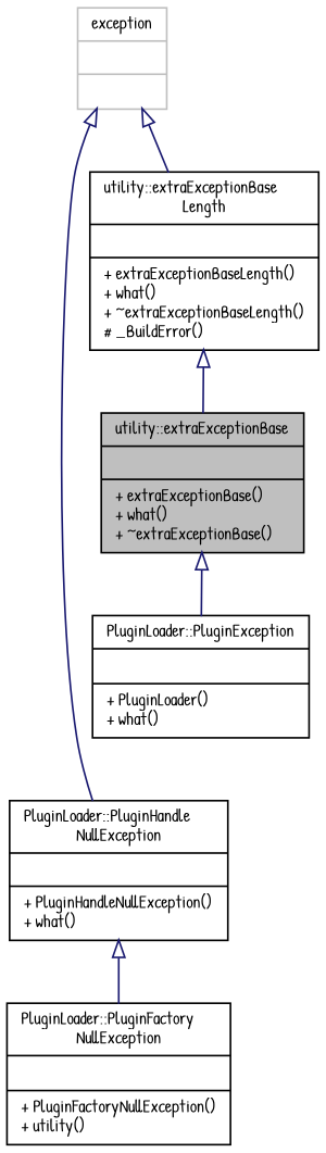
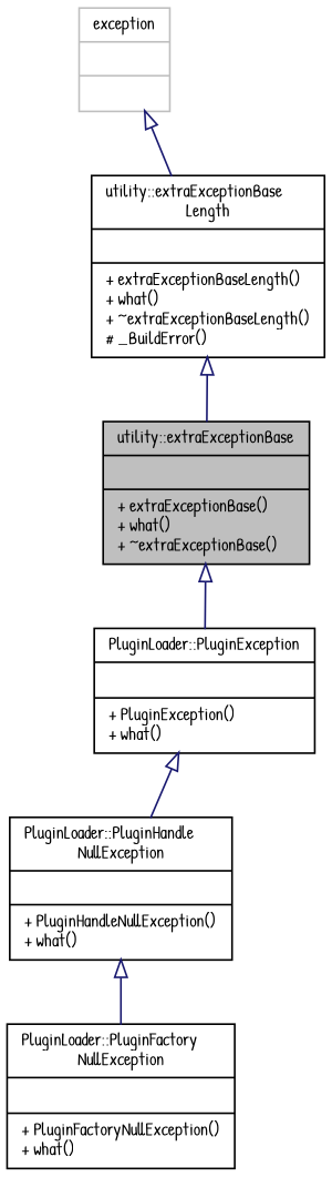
  digraph {
    fontname="Patrick Hand"
    node [color=black fillcolor=white fontname="Patrick Hand" fontsize=10 shape=record style=filled]
    edge [arrowtail=onormal color=midnightblue dir=back fontname="Patrick Hand" fontsize=10 labelfontname=Helvetica labelfontsize=10 style=solid]
    n1 [fillcolor=grey75 fontcolor=black height=0.2 label="{utility::extraExceptionBase\n||+ extraExceptionBase()\l+ what()\l+ ~extraExceptionBase()\l}" width=0.4]
-   n2 [height=0.2 label="{PluginLoader::PluginException\n||+ PluginLoader()\l+ what()\l}" width=0.4]
+   n2 [height=0.2 label="{PluginLoader::PluginException\n||+ PluginException()\l+ what()\l}" width=0.4]
    n3 [height=0.2 label="{PluginLoader::PluginHandle\lNullException\n||+ PluginHandleNullException()\l+ what()\l}" width=0.4]
    n4 [height=0.2 label="{utility::extraExceptionBase\lLength\n||+ extraExceptionBaseLength()\l+ what()\l+ ~extraExceptionBaseLength()\l# _BuildError()\l}" width=0.4]
    n5 [color=grey75 height=0.2 label="{exception\n||}" width=0.4]
-   n6 [height=0.2 label="{PluginLoader::PluginFactory\lNullException\n||+ PluginFactoryNullException()\l+ utility()\l}" width=0.4]
+   n6 [height=0.2 label="{PluginLoader::PluginFactory\lNullException\n||+ PluginFactoryNullException()\l+ what()\l}" width=0.4]
    n1 -> n2
-   n5 -> n3
+   n2 -> n3
    n3 -> n6
    n4 -> n1
    n5 -> n4
  }
